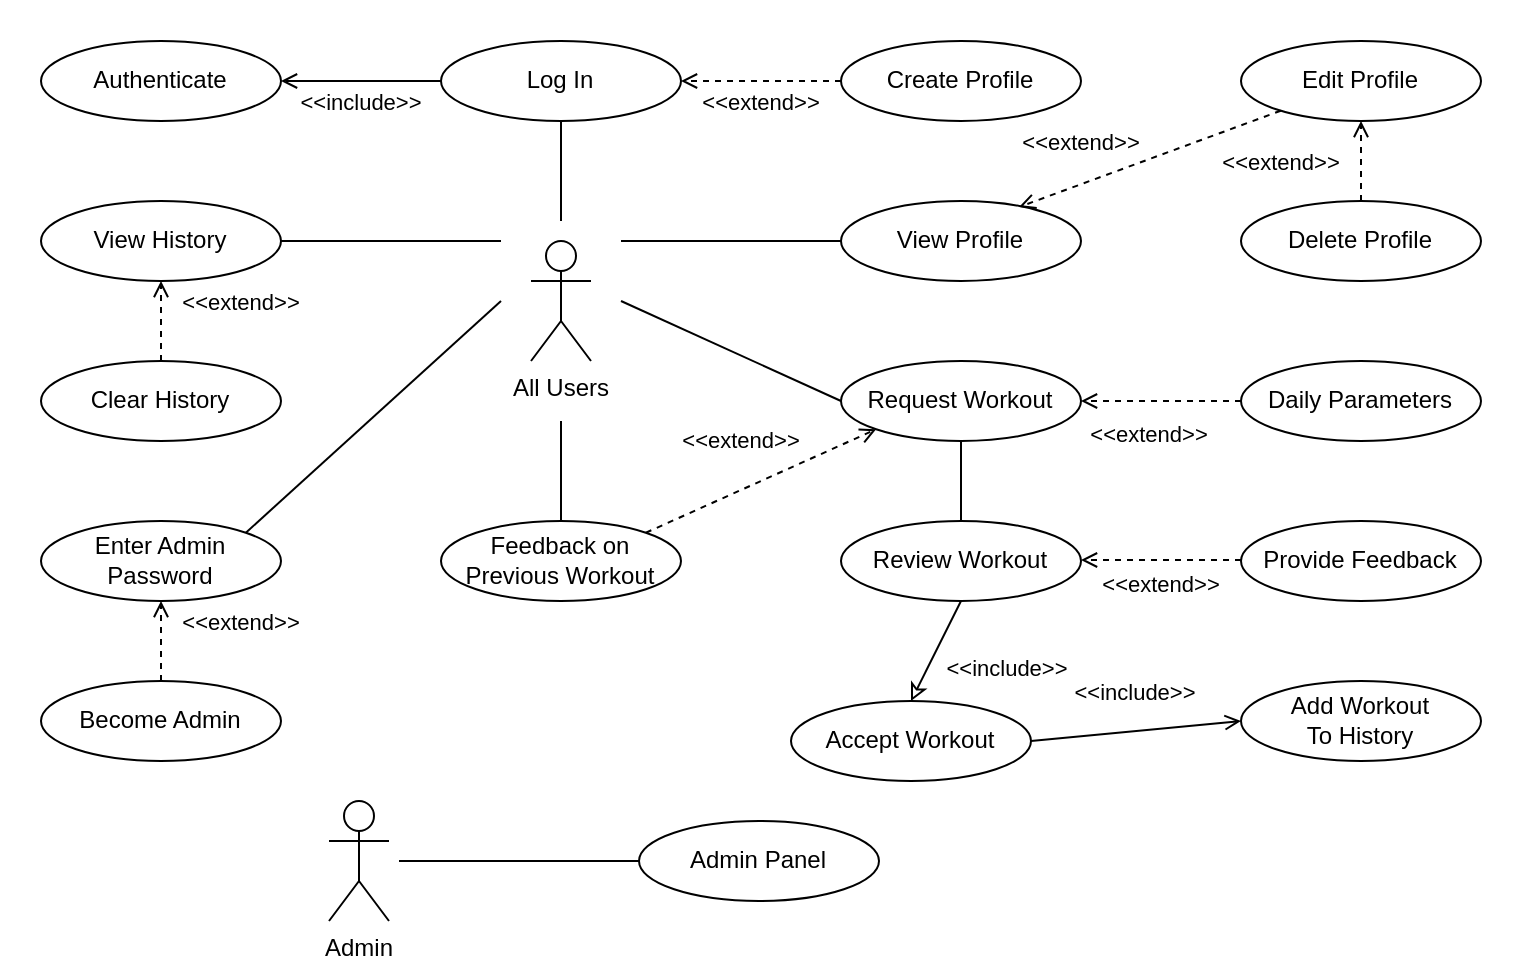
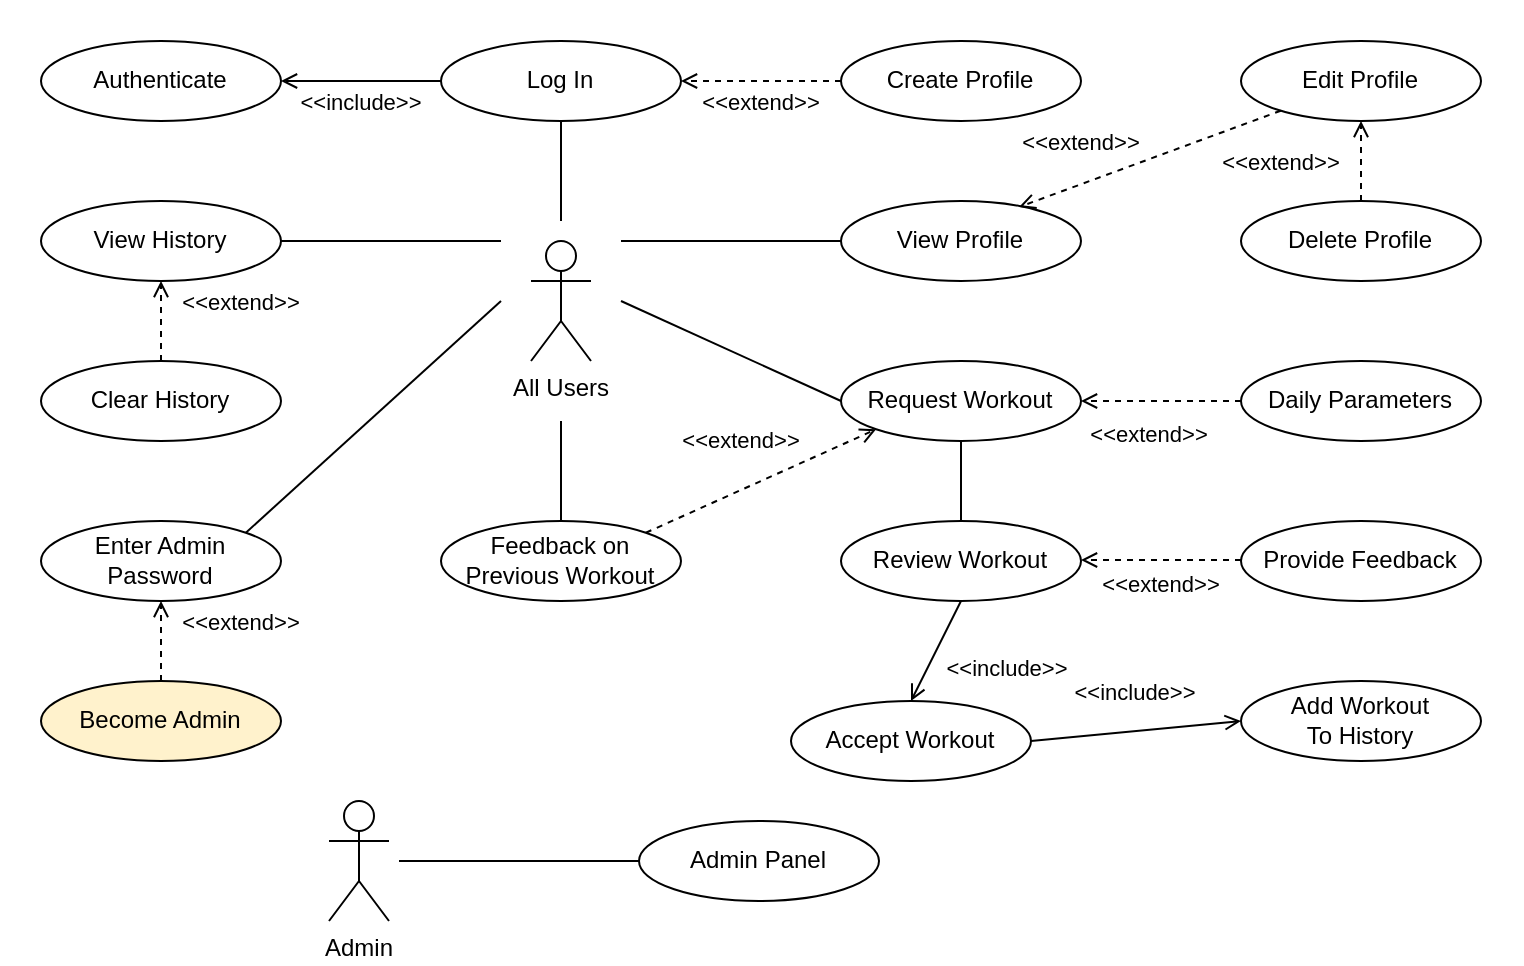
  <mxCell id="0" />
  <mxCell id="1" parent="0" />
  <mxCell id="2" value="All Users" style="shape=umlActor;verticalLabelPosition=bottom;verticalAlign=top;html=1;outlineConnect=0;" parent="1" vertex="1"><mxGeometry x="265" y="120" width="30" height="60" as="geometry" /></mxCell>
  <mxCell id="3" value="Log In" style="ellipse;whiteSpace=wrap;html=1;" parent="1" vertex="1"><mxGeometry x="220" y="20" width="120" height="40" as="geometry" /></mxCell>
  <mxCell id="4" value="Create Profile" style="ellipse;whiteSpace=wrap;html=1;" parent="1" vertex="1"><mxGeometry x="420" y="20" width="120" height="40" as="geometry" /></mxCell>
  <mxCell id="5" value="Authenticate" style="ellipse;whiteSpace=wrap;html=1;" parent="1" vertex="1"><mxGeometry x="20" y="20" width="120" height="40" as="geometry" /></mxCell>
  <mxCell id="6" value="&amp;lt;&amp;lt;include&amp;gt;&amp;gt;" style="html=1;verticalAlign=bottom;labelBackgroundColor=none;endArrow=open;endFill=0;rounded=0;entryX=1;entryY=0.5;entryDx=0;entryDy=0;exitX=0;exitY=0.5;exitDx=0;exitDy=0;" parent="1" source="3" target="5" edge="1"><mxGeometry y="20" width="160" relative="1" as="geometry"><mxPoint x="40" y="90" as="sourcePoint" /><mxPoint x="200" y="90" as="targetPoint" /><mxPoint as="offset" /></mxGeometry></mxCell>
  <mxCell id="7" value="&amp;lt;&amp;lt;extend&amp;gt;&amp;gt;" style="html=1;verticalAlign=bottom;labelBackgroundColor=none;endArrow=open;endFill=0;dashed=1;rounded=0;exitX=0;exitY=0.5;exitDx=0;exitDy=0;entryX=1;entryY=0.5;entryDx=0;entryDy=0;" parent="1" source="4" target="3" edge="1"><mxGeometry y="20" width="160" relative="1" as="geometry"><mxPoint x="390" y="-10" as="sourcePoint" /><mxPoint x="550" y="-10" as="targetPoint" /><mxPoint as="offset" /></mxGeometry></mxCell>
  <mxCell id="8" value="" style="endArrow=none;html=1;rounded=0;entryX=0.5;entryY=1;entryDx=0;entryDy=0;" parent="1" target="3" edge="1"><mxGeometry width="50" height="50" relative="1" as="geometry"><mxPoint x="280" y="110" as="sourcePoint" /><mxPoint x="330" y="110" as="targetPoint" /></mxGeometry></mxCell>
  <mxCell id="9" value="View History" style="ellipse;whiteSpace=wrap;html=1;" parent="1" vertex="1"><mxGeometry x="20" y="100" width="120" height="40" as="geometry" /></mxCell>
  <mxCell id="10" value="" style="endArrow=none;html=1;rounded=0;entryX=1;entryY=0.5;entryDx=0;entryDy=0;" parent="1" target="9" edge="1"><mxGeometry width="50" height="50" relative="1" as="geometry"><mxPoint x="250" y="120" as="sourcePoint" /><mxPoint x="290" y="70" as="targetPoint" /></mxGeometry></mxCell>
  <mxCell id="11" value="View Profile" style="ellipse;whiteSpace=wrap;html=1;" parent="1" vertex="1"><mxGeometry x="420" y="100" width="120" height="40" as="geometry" /></mxCell>
  <mxCell id="12" value="" style="endArrow=none;html=1;rounded=0;exitX=0;exitY=0.5;exitDx=0;exitDy=0;" parent="1" source="11" edge="1"><mxGeometry width="50" height="50" relative="1" as="geometry"><mxPoint x="420" y="139.5" as="sourcePoint" /><mxPoint x="310" y="120" as="targetPoint" /></mxGeometry></mxCell>
  <mxCell id="13" value="Delete Profile" style="ellipse;whiteSpace=wrap;html=1;" parent="1" vertex="1"><mxGeometry x="620" y="100" width="120" height="40" as="geometry" /></mxCell>
  <mxCell id="14" value="&amp;lt;&amp;lt;extend&amp;gt;&amp;gt;" style="html=1;verticalAlign=bottom;labelBackgroundColor=none;endArrow=open;endFill=0;dashed=1;rounded=0;entryX=0.5;entryY=1;entryDx=0;entryDy=0;" parent="1" source="13" target="15" edge="1"><mxGeometry x="-0.5" y="40" width="160" relative="1" as="geometry"><mxPoint x="386" y="50" as="sourcePoint" /><mxPoint x="350" y="102" as="targetPoint" /><mxPoint as="offset" /></mxGeometry></mxCell>
  <mxCell id="15" value="Edit Profile" style="ellipse;whiteSpace=wrap;html=1;" parent="1" vertex="1"><mxGeometry x="620" y="20" width="120" height="40" as="geometry" /></mxCell>
  <mxCell id="16" value="&amp;lt;&amp;lt;extend&amp;gt;&amp;gt;" style="html=1;verticalAlign=bottom;labelBackgroundColor=none;endArrow=open;endFill=0;dashed=1;rounded=0;entryX=0.742;entryY=0.075;entryDx=0;entryDy=0;entryPerimeter=0;" parent="1" source="15" target="11" edge="1"><mxGeometry x="0.469" y="-11" width="160" relative="1" as="geometry"><mxPoint x="376" y="180" as="sourcePoint" /><mxPoint x="340" y="232" as="targetPoint" /><mxPoint as="offset" /></mxGeometry></mxCell>
  <mxCell id="17" value="Request Workout" style="ellipse;whiteSpace=wrap;html=1;" parent="1" vertex="1"><mxGeometry x="420" y="180" width="120" height="40" as="geometry" /></mxCell>
  <mxCell id="18" value="" style="endArrow=none;html=1;rounded=0;exitX=0;exitY=0.5;exitDx=0;exitDy=0;" parent="1" source="17" edge="1"><mxGeometry width="50" height="50" relative="1" as="geometry"><mxPoint x="430" y="149.5" as="sourcePoint" /><mxPoint x="310" y="150" as="targetPoint" /></mxGeometry></mxCell>
  <mxCell id="19" value="Review Workout" style="ellipse;whiteSpace=wrap;html=1;" parent="1" vertex="1"><mxGeometry x="420" y="260" width="120" height="40" as="geometry" /></mxCell>
  <mxCell id="20" value="" style="endArrow=none;html=1;rounded=0;exitX=0.5;exitY=0;exitDx=0;exitDy=0;entryX=0.5;entryY=1;entryDx=0;entryDy=0;" parent="1" source="19" target="17" edge="1"><mxGeometry width="50" height="50" relative="1" as="geometry"><mxPoint x="448" y="196" as="sourcePoint" /><mxPoint x="320" y="180" as="targetPoint" /></mxGeometry></mxCell>
  <mxCell id="21" value="Feedback on Previous Workout" style="ellipse;whiteSpace=wrap;html=1;" parent="1" vertex="1"><mxGeometry x="220" y="260" width="120" height="40" as="geometry" /></mxCell>
  <mxCell id="22" value="&amp;lt;&amp;lt;extend&amp;gt;&amp;gt;" style="html=1;verticalAlign=bottom;labelBackgroundColor=none;endArrow=open;endFill=0;dashed=1;rounded=0;exitX=1;exitY=0;exitDx=0;exitDy=0;entryX=0;entryY=1;entryDx=0;entryDy=0;" parent="1" source="21" target="17" edge="1"><mxGeometry x="-0.074" y="14" width="160" relative="1" as="geometry"><mxPoint x="390" y="220" as="sourcePoint" /><mxPoint x="310" y="220" as="targetPoint" /><mxPoint as="offset" /></mxGeometry></mxCell>
  <mxCell id="23" value="Daily Parameters" style="ellipse;whiteSpace=wrap;html=1;" parent="1" vertex="1"><mxGeometry x="620" y="180" width="120" height="40" as="geometry" /></mxCell>
  <mxCell id="24" value="&amp;lt;&amp;lt;extend&amp;gt;&amp;gt;" style="html=1;verticalAlign=bottom;labelBackgroundColor=none;endArrow=open;endFill=0;dashed=1;rounded=0;exitX=0;exitY=0.5;exitDx=0;exitDy=0;entryX=1;entryY=0.5;entryDx=0;entryDy=0;" parent="1" source="23" target="17" edge="1"><mxGeometry x="0.159" y="26" width="160" relative="1" as="geometry"><mxPoint x="630" y="209.5" as="sourcePoint" /><mxPoint x="550" y="209.5" as="targetPoint" /><mxPoint as="offset" /></mxGeometry></mxCell>
  <mxCell id="25" value="Provide Feedback" style="ellipse;whiteSpace=wrap;html=1;" parent="1" vertex="1"><mxGeometry x="620" y="260" width="120" height="40" as="geometry" /></mxCell>
  <mxCell id="26" value="" style="endArrow=none;html=1;rounded=0;exitX=0.5;exitY=0;exitDx=0;exitDy=0;" parent="1" source="21" edge="1"><mxGeometry width="50" height="50" relative="1" as="geometry"><mxPoint x="405" y="226" as="sourcePoint" /><mxPoint x="280" y="210" as="targetPoint" /></mxGeometry></mxCell>
  <mxCell id="27" value="&amp;lt;&amp;lt;extend&amp;gt;&amp;gt;" style="html=1;verticalAlign=bottom;labelBackgroundColor=none;endArrow=open;endFill=0;dashed=1;rounded=0;exitX=0;exitY=0.5;exitDx=0;exitDy=0;entryX=1;entryY=0.5;entryDx=0;entryDy=0;" parent="1" edge="1"><mxGeometry y="21" width="160" relative="1" as="geometry"><mxPoint x="620" y="279.5" as="sourcePoint" /><mxPoint x="540" y="279.5" as="targetPoint" /><mxPoint as="offset" /></mxGeometry></mxCell>
  <mxCell id="28" value="Accept Workout" style="ellipse;whiteSpace=wrap;html=1;" parent="1" vertex="1"><mxGeometry x="395" y="350" width="120" height="40" as="geometry" /></mxCell>
- <mxCell id="29" value="&amp;lt;&amp;lt;include&amp;gt;&amp;gt;" style="html=1;verticalAlign=bottom;labelBackgroundColor=none;endArrow=classic;endFill=0;rounded=0;entryX=0.5;entryY=0;entryDx=0;entryDy=0;exitX=0.5;exitY=1;exitDx=0;exitDy=0;" parent="1" source="19" target="28" edge="1"><mxGeometry y="40" width="160" relative="1" as="geometry"><mxPoint x="470" y="300" as="sourcePoint" /><mxPoint x="550" y="300" as="targetPoint" /><mxPoint as="offset" /></mxGeometry></mxCell>
+ <mxCell id="29" value="&amp;lt;&amp;lt;include&amp;gt;&amp;gt;" style="html=1;verticalAlign=bottom;labelBackgroundColor=none;endArrow=open;endFill=0;rounded=0;entryX=0.5;entryY=0;entryDx=0;entryDy=0;exitX=0.5;exitY=1;exitDx=0;exitDy=0;" parent="1" source="19" target="28" edge="1"><mxGeometry y="40" width="160" relative="1" as="geometry"><mxPoint x="470" y="300" as="sourcePoint" /><mxPoint x="550" y="300" as="targetPoint" /><mxPoint as="offset" /></mxGeometry></mxCell>
  <mxCell id="30" value="Add Workout&lt;div&gt;To History&lt;/div&gt;" style="ellipse;whiteSpace=wrap;html=1;" parent="1" vertex="1"><mxGeometry x="620" y="340" width="120" height="40" as="geometry" /></mxCell>
  <mxCell id="31" value="&amp;lt;&amp;lt;include&amp;gt;&amp;gt;" style="html=1;verticalAlign=bottom;labelBackgroundColor=none;endArrow=open;endFill=0;rounded=0;entryX=0;entryY=0.5;entryDx=0;entryDy=0;exitX=1;exitY=0.5;exitDx=0;exitDy=0;" parent="1" source="28" target="30" edge="1"><mxGeometry y="10" width="160" relative="1" as="geometry"><mxPoint x="490" y="310" as="sourcePoint" /><mxPoint x="490" y="350" as="targetPoint" /><mxPoint as="offset" /></mxGeometry></mxCell>
  <mxCell id="32" value="" style="endArrow=none;html=1;rounded=0;entryX=0.5;entryY=1;entryDx=0;entryDy=0;exitX=1;exitY=0;exitDx=0;exitDy=0;" parent="1" source="33" edge="1"><mxGeometry width="50" height="50" relative="1" as="geometry"><mxPoint x="150" y="200" as="sourcePoint" /><mxPoint x="250" y="150" as="targetPoint" /></mxGeometry></mxCell>
  <mxCell id="33" value="Enter Admin&lt;div&gt;Password&lt;/div&gt;" style="ellipse;whiteSpace=wrap;html=1;" parent="1" vertex="1"><mxGeometry x="20" y="260" width="120" height="40" as="geometry" /></mxCell>
- <mxCell id="34" value="Become Admin" style="ellipse;whiteSpace=wrap;html=1;" parent="1" vertex="1"><mxGeometry x="20" y="340" width="120" height="40" as="geometry" /></mxCell>
+ <mxCell id="34" value="Become Admin" style="ellipse;whiteSpace=wrap;html=1;fillColor=#fff2cc;" parent="1" vertex="1"><mxGeometry x="20" y="340" width="120" height="40" as="geometry" /></mxCell>
  <mxCell id="35" value="&amp;lt;&amp;lt;extend&amp;gt;&amp;gt;" style="html=1;verticalAlign=bottom;labelBackgroundColor=none;endArrow=open;endFill=0;dashed=1;rounded=0;exitX=0.5;exitY=0;exitDx=0;exitDy=0;entryX=0.5;entryY=1;entryDx=0;entryDy=0;" parent="1" source="34" target="33" edge="1"><mxGeometry y="-40" width="160" relative="1" as="geometry"><mxPoint x="120" y="410" as="sourcePoint" /><mxPoint x="70" y="460" as="targetPoint" /><mxPoint as="offset" /></mxGeometry></mxCell>
  <mxCell id="36" value="Clear History" style="ellipse;whiteSpace=wrap;html=1;" parent="1" vertex="1"><mxGeometry x="20" y="180" width="120" height="40" as="geometry" /></mxCell>
  <mxCell id="37" value="&amp;lt;&amp;lt;extend&amp;gt;&amp;gt;" style="html=1;verticalAlign=bottom;labelBackgroundColor=none;endArrow=open;endFill=0;dashed=1;rounded=0;exitX=0.5;exitY=0;exitDx=0;exitDy=0;entryX=0.5;entryY=1;entryDx=0;entryDy=0;" parent="1" source="36" target="9" edge="1"><mxGeometry y="-40" width="160" relative="1" as="geometry"><mxPoint x="430" y="50" as="sourcePoint" /><mxPoint x="350" y="50" as="targetPoint" /><mxPoint as="offset" /></mxGeometry></mxCell>
  <mxCell id="38" value="Admin" style="shape=umlActor;verticalLabelPosition=bottom;verticalAlign=top;html=1;outlineConnect=0;" parent="1" vertex="1"><mxGeometry x="164" y="400" width="30" height="60" as="geometry" /></mxCell>
  <mxCell id="39" value="Admin Panel" style="ellipse;whiteSpace=wrap;html=1;" parent="1" vertex="1"><mxGeometry x="319" y="410" width="120" height="40" as="geometry" /></mxCell>
  <mxCell id="40" value="" style="endArrow=none;html=1;rounded=0;entryX=0;entryY=0.5;entryDx=0;entryDy=0;" parent="1" target="39" edge="1"><mxGeometry width="50" height="50" relative="1" as="geometry"><mxPoint x="199" y="430" as="sourcePoint" /><mxPoint x="127" y="310" as="targetPoint" /></mxGeometry></mxCell>
